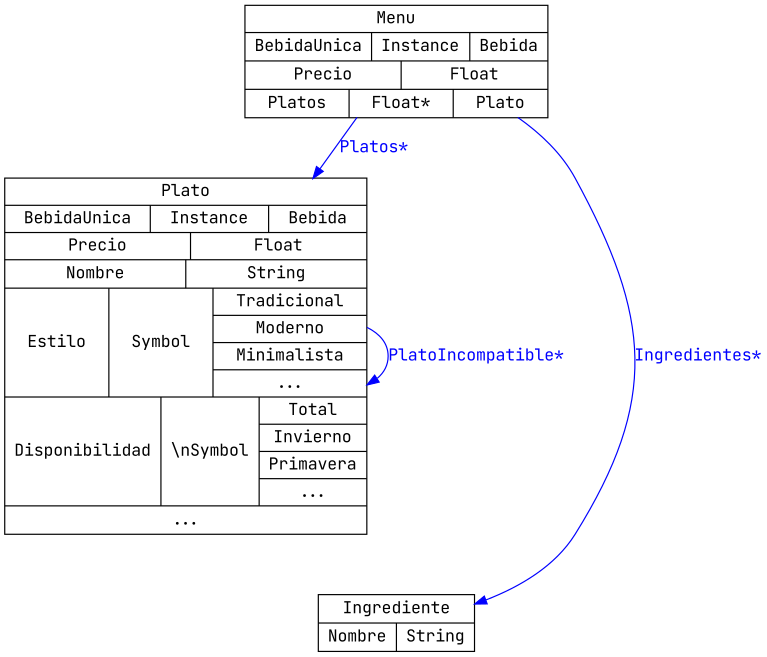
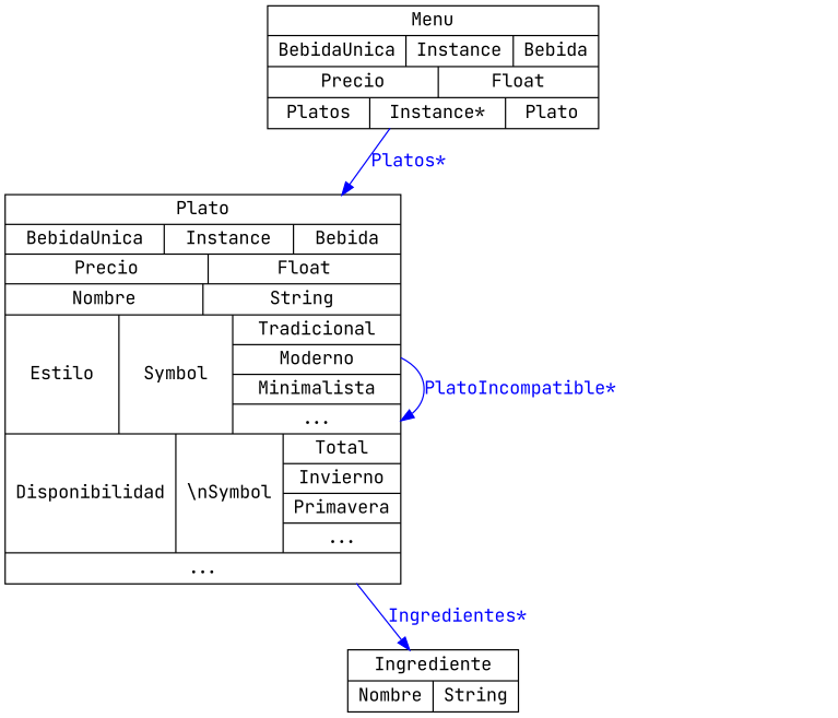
  digraph {
    fontname="JetBrains Mono"
    node [color="0.0,0.0,0.0" fontcolor="0.0,0.0,0.0" fontname="JetBrains Mono" shape=record]
    edge [color="0.6666667,1.0,1.0" fontcolor="0.6666667,1.0,1.0" fontname="JetBrains Mono" style=filled]
    n1 [height=4.1667 label="{Plato|{BebidaUnica|Instance|{Bebida}}|{Precio|Float}|{Nombre|String}|{Estilo|Symbol|{Tradicional|Moderno|Minimalista|...}}|{Disponibilidad|\\nSymbol|{Total|Invierno|Primavera|...}}|{...}}" width=3.1806]
    n2 [height=0.65278 label="{Ingrediente|{Nombre|String}}" width=1.5556]
-   n3 [height=1.2917 label="{Menu|{BebidaUnica|Instance|{Bebida}}|{Precio|Float}|{Platos|Float*|{Plato}}}" width=2.8333]
+   n3 [height=1.2917 label="{Menu|{BebidaUnica|Instance|{Bebida}}|{Precio|Float}|{Platos|Instance*|{Plato}}}" width=2.8333]
    n1 -> n1 [label="PlatoIncompatible*"]
-   n3 -> n2 [label="Ingredientes*"]
+   n1 -> n2 [label="Ingredientes*"]
    n3 -> n1 [label="Platos*"]
  }
